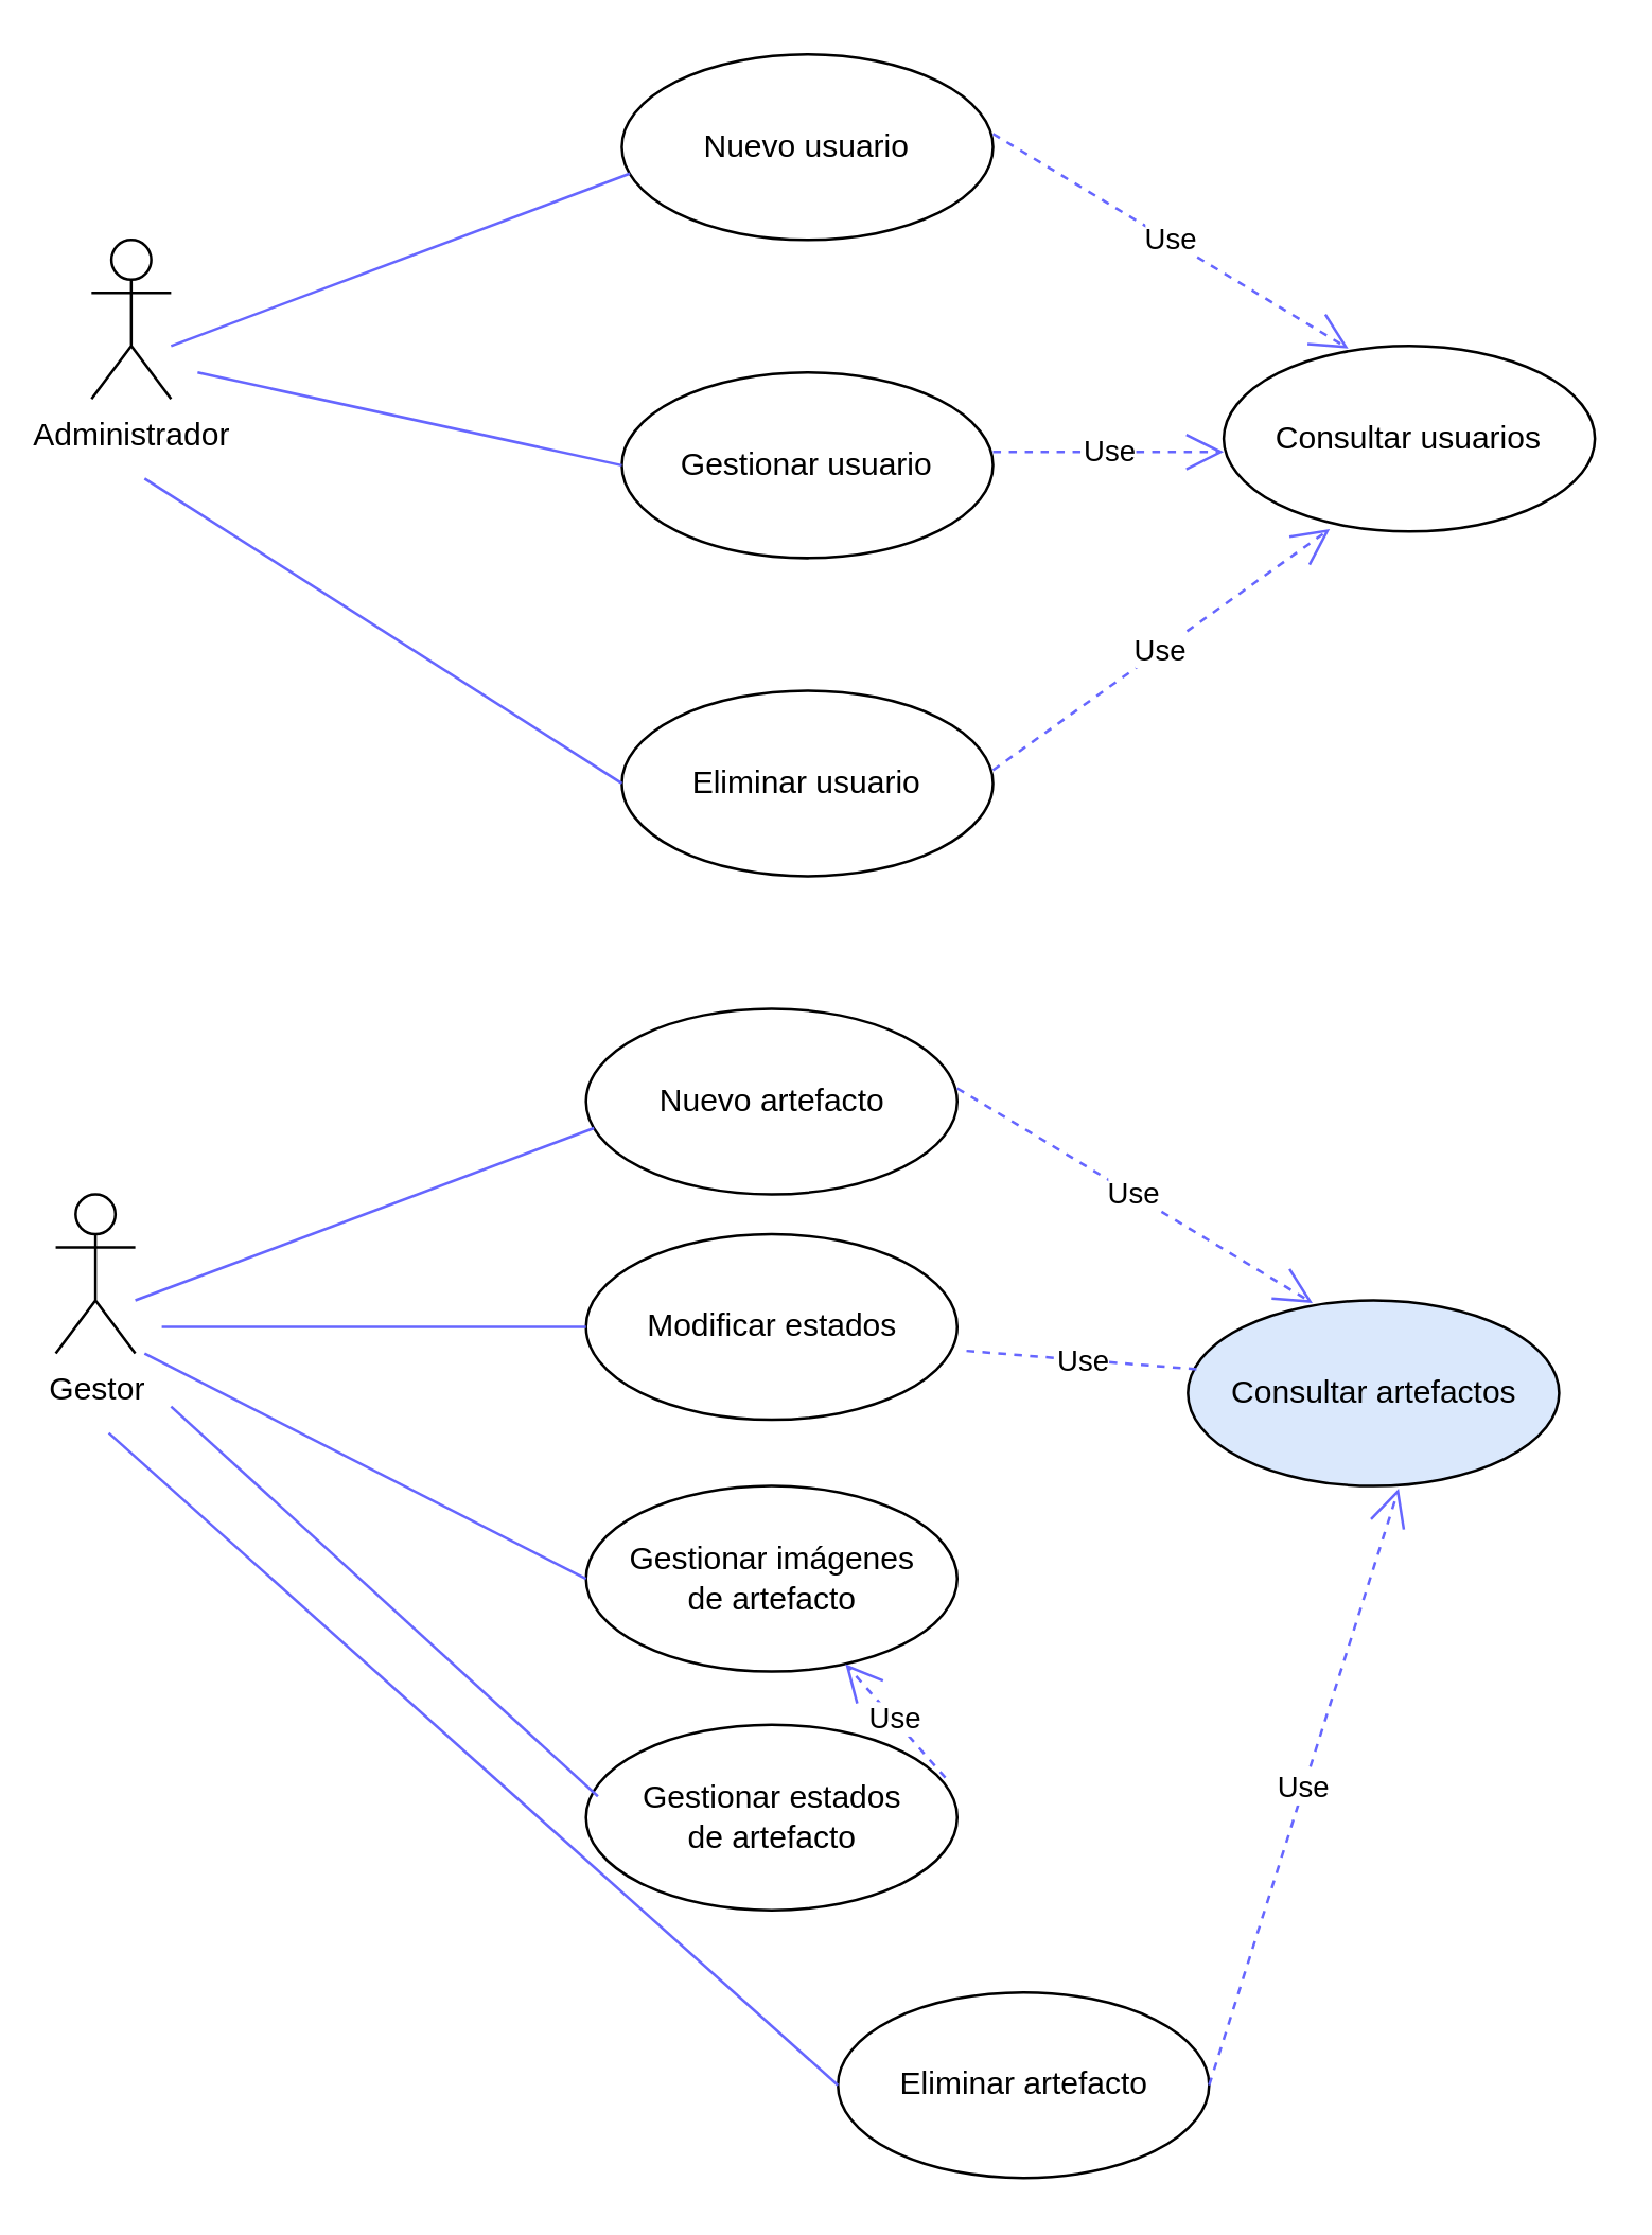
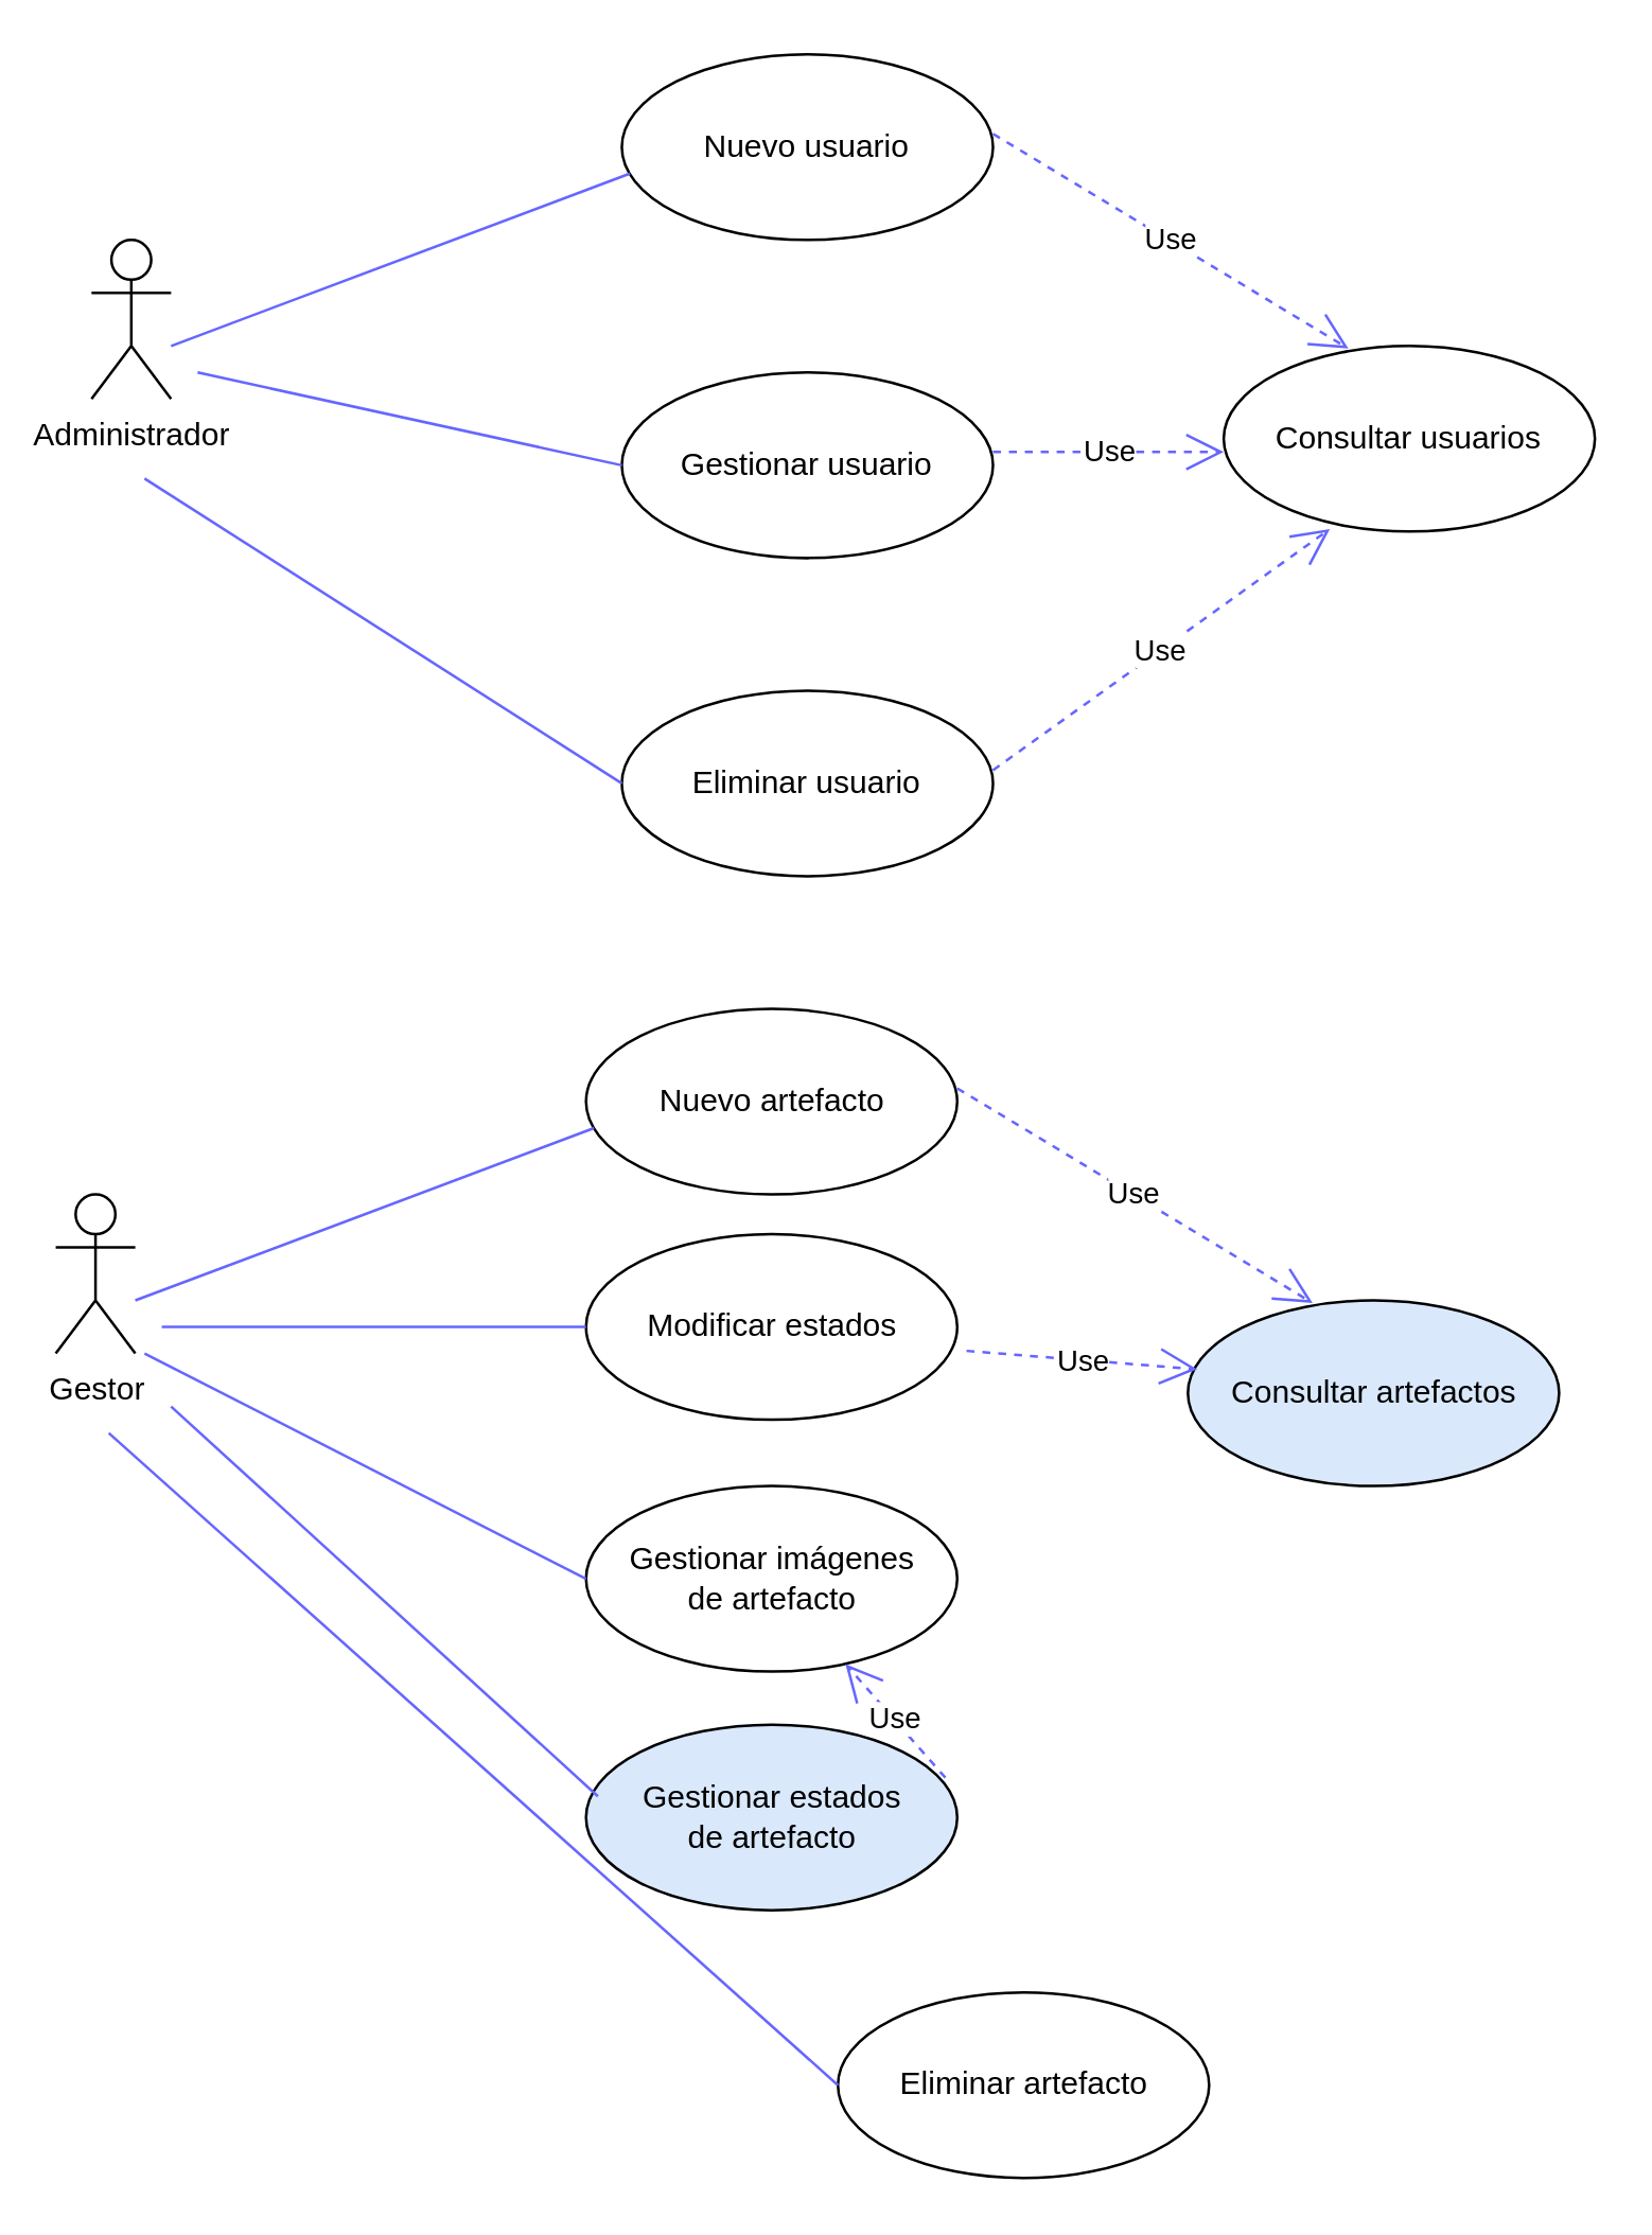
  <mxCell id="0" />
  <mxCell id="1" parent="0" />
  <mxCell id="2" value="Administrador" style="shape=umlActor;verticalLabelPosition=bottom;labelBackgroundColor=#ffffff;verticalAlign=top;html=1;shadow=0;" parent="1" vertex="1"><mxGeometry x="34" y="90" width="30" height="60" as="geometry" /></mxCell>
  <mxCell id="3" value="Nuevo usuario" style="ellipse;whiteSpace=wrap;html=1;shadow=0;" parent="1" vertex="1"><mxGeometry x="234" y="20" width="140" height="70" as="geometry" /></mxCell>
  <mxCell id="4" value="Gestionar usuario" style="ellipse;whiteSpace=wrap;html=1;shadow=0;" parent="1" vertex="1"><mxGeometry x="234" y="140" width="140" height="70" as="geometry" /></mxCell>
  <mxCell id="5" value="Eliminar usuario" style="ellipse;whiteSpace=wrap;html=1;shadow=0;" parent="1" vertex="1"><mxGeometry x="234" y="260" width="140" height="70" as="geometry" /></mxCell>
  <mxCell id="6" value="Consultar usuarios" style="ellipse;whiteSpace=wrap;html=1;shadow=0;" parent="1" vertex="1"><mxGeometry x="461" y="130" width="140" height="70" as="geometry" /></mxCell>
  <mxCell id="7" value="" style="endArrow=none;html=1;strokeColor=#6666FF;" parent="1" edge="1"><mxGeometry relative="1" as="geometry"><mxPoint x="64" y="130" as="sourcePoint" /><mxPoint x="237" y="65" as="targetPoint" /></mxGeometry></mxCell>
  <mxCell id="8" value="" style="endArrow=none;html=1;strokeColor=#6666FF;entryX=0;entryY=0.5;entryDx=0;entryDy=0;" parent="1" target="4" edge="1"><mxGeometry relative="1" as="geometry"><mxPoint x="74" y="140" as="sourcePoint" /><mxPoint x="247" y="75" as="targetPoint" /></mxGeometry></mxCell>
  <mxCell id="9" value="" style="endArrow=none;html=1;strokeColor=#6666FF;entryX=0;entryY=0.5;entryDx=0;entryDy=0;" parent="1" target="5" edge="1"><mxGeometry relative="1" as="geometry"><mxPoint x="54" y="180" as="sourcePoint" /><mxPoint x="217" y="175" as="targetPoint" /></mxGeometry></mxCell>
  <mxCell id="10" value="Use" style="endArrow=open;endSize=12;dashed=1;html=1;strokeColor=#6666FF;entryX=0.336;entryY=0.014;entryDx=0;entryDy=0;entryPerimeter=0;" parent="1" target="6" edge="1"><mxGeometry width="160" relative="1" as="geometry"><mxPoint x="374" y="50" as="sourcePoint" /><mxPoint x="534" y="50" as="targetPoint" /></mxGeometry></mxCell>
  <mxCell id="11" value="Use" style="endArrow=open;endSize=12;dashed=1;html=1;strokeColor=#6666FF;" parent="1" edge="1"><mxGeometry width="160" relative="1" as="geometry"><mxPoint x="374" y="170" as="sourcePoint" /><mxPoint x="461" y="170" as="targetPoint" /></mxGeometry></mxCell>
  <mxCell id="12" value="Use" style="endArrow=open;endSize=12;dashed=1;html=1;strokeColor=#6666FF;entryX=0.286;entryY=0.986;entryDx=0;entryDy=0;entryPerimeter=0;" parent="1" target="6" edge="1"><mxGeometry width="160" relative="1" as="geometry"><mxPoint x="374" y="290" as="sourcePoint" /><mxPoint x="504" y="190" as="targetPoint" /></mxGeometry></mxCell>
  <mxCell id="13" value="Gestor" style="shape=umlActor;verticalLabelPosition=bottom;labelBackgroundColor=#ffffff;verticalAlign=top;html=1;shadow=0;" vertex="1" parent="1"><mxGeometry x="20.5" y="450" width="30" height="60" as="geometry" /></mxCell>
  <mxCell id="14" value="Nuevo artefacto" style="ellipse;whiteSpace=wrap;html=1;shadow=0;" vertex="1" parent="1"><mxGeometry x="220.5" y="380" width="140" height="70" as="geometry" /></mxCell>
  <mxCell id="15" value="Modificar estados" style="ellipse;whiteSpace=wrap;html=1;shadow=0;" vertex="1" parent="1"><mxGeometry x="220.5" y="465" width="140" height="70" as="geometry" /></mxCell>
  <mxCell id="16" value="Eliminar artefacto" style="ellipse;whiteSpace=wrap;html=1;shadow=0;" vertex="1" parent="1"><mxGeometry x="315.5" y="751" width="140" height="70" as="geometry" /></mxCell>
  <mxCell id="17" value="Consultar artefactos" style="ellipse;whiteSpace=wrap;html=1;shadow=0;fillColor=#dae8fc;" vertex="1" parent="1"><mxGeometry x="447.5" y="490" width="140" height="70" as="geometry" /></mxCell>
  <mxCell id="18" value="" style="endArrow=none;html=1;strokeColor=#6666FF;" edge="1" parent="1"><mxGeometry relative="1" as="geometry"><mxPoint x="50.5" y="490" as="sourcePoint" /><mxPoint x="223.5" y="425" as="targetPoint" /></mxGeometry></mxCell>
  <mxCell id="19" value="" style="endArrow=none;html=1;strokeColor=#6666FF;entryX=0;entryY=0.5;entryDx=0;entryDy=0;" edge="1" parent="1" target="15"><mxGeometry relative="1" as="geometry"><mxPoint x="60.5" y="500" as="sourcePoint" /><mxPoint x="233.5" y="435" as="targetPoint" /></mxGeometry></mxCell>
  <mxCell id="20" value="" style="endArrow=none;html=1;strokeColor=#6666FF;entryX=0;entryY=0.5;entryDx=0;entryDy=0;" edge="1" parent="1" target="16"><mxGeometry relative="1" as="geometry"><mxPoint x="40.5" y="540" as="sourcePoint" /><mxPoint x="203.5" y="535" as="targetPoint" /></mxGeometry></mxCell>
  <mxCell id="21" value="Use" style="endArrow=open;endSize=12;dashed=1;html=1;strokeColor=#6666FF;entryX=0.336;entryY=0.014;entryDx=0;entryDy=0;entryPerimeter=0;" edge="1" parent="1" target="17"><mxGeometry width="160" relative="1" as="geometry"><mxPoint x="360.5" y="410" as="sourcePoint" /><mxPoint x="520.5" y="410" as="targetPoint" /></mxGeometry></mxCell>
- <mxCell id="22" value="Use" style="endArrow=none;endSize=12;dashed=1;html=1;strokeColor=#6666FF;exitX=1.025;exitY=0.629;exitDx=0;exitDy=0;exitPerimeter=0;entryX=0.025;entryY=0.371;entryDx=0;entryDy=0;entryPerimeter=0;" edge="1" parent="1" source="15" target="17"><mxGeometry width="160" relative="1" as="geometry"><mxPoint x="360.5" y="530" as="sourcePoint" /><mxPoint x="447.5" y="530" as="targetPoint" /></mxGeometry></mxCell>
- <mxCell id="23" value="Use" style="endArrow=open;endSize=12;dashed=1;html=1;strokeColor=#6666FF;entryX=0.568;entryY=1.014;entryDx=0;entryDy=0;entryPerimeter=0;exitX=1;exitY=0.5;exitDx=0;exitDy=0;" edge="1" parent="1" target="17" source="16"><mxGeometry width="160" relative="1" as="geometry"><mxPoint x="360.5" y="650" as="sourcePoint" /><mxPoint x="490.5" y="550" as="targetPoint" /></mxGeometry></mxCell>
+ <mxCell id="22" value="Use" style="endArrow=open;endSize=12;dashed=1;html=1;strokeColor=#6666FF;exitX=1.025;exitY=0.629;exitDx=0;exitDy=0;exitPerimeter=0;entryX=0.025;entryY=0.371;entryDx=0;entryDy=0;entryPerimeter=0;" edge="1" parent="1" source="15" target="17"><mxGeometry width="160" relative="1" as="geometry"><mxPoint x="360.5" y="530" as="sourcePoint" /><mxPoint x="447.5" y="530" as="targetPoint" /></mxGeometry></mxCell>
  <mxCell id="24" value="&lt;div&gt;Gestionar imágenes&lt;/div&gt;&lt;div&gt;de artefacto&lt;br&gt;&lt;/div&gt;" style="ellipse;whiteSpace=wrap;html=1;shadow=0;" vertex="1" parent="1"><mxGeometry x="220.5" y="560" width="140" height="70" as="geometry" /></mxCell>
  <mxCell id="25" value="" style="endArrow=none;html=1;strokeColor=#6666FF;entryX=0;entryY=0.5;entryDx=0;entryDy=0;" edge="1" parent="1" target="24"><mxGeometry relative="1" as="geometry"><mxPoint x="54" y="510" as="sourcePoint" /><mxPoint x="231" y="510" as="targetPoint" /></mxGeometry></mxCell>
- <mxCell id="26" value="&lt;div&gt;Gestionar estados&lt;/div&gt;&lt;div&gt; de artefacto&lt;br&gt;&lt;/div&gt;" style="ellipse;whiteSpace=wrap;html=1;shadow=0;" vertex="1" parent="1"><mxGeometry x="220.5" y="650" width="140" height="70" as="geometry" /></mxCell>
+ <mxCell id="26" value="&lt;div&gt;Gestionar estados&lt;/div&gt;&lt;div&gt; de artefacto&lt;br&gt;&lt;/div&gt;" style="ellipse;whiteSpace=wrap;html=1;shadow=0;fillColor=#dae8fc;" vertex="1" parent="1"><mxGeometry x="220.5" y="650" width="140" height="70" as="geometry" /></mxCell>
  <mxCell id="27" value="Use" style="endArrow=open;endSize=12;dashed=1;html=1;strokeColor=#6666FF;exitX=0.968;exitY=0.286;exitDx=0;exitDy=0;exitPerimeter=0;" edge="1" parent="1" source="26" target="24"><mxGeometry width="160" relative="1" as="geometry"><mxPoint x="360.5" y="685" as="sourcePoint" /><mxPoint x="520.5" y="685" as="targetPoint" /></mxGeometry></mxCell>
  <mxCell id="28" value="" style="endArrow=none;html=1;strokeColor=#6666FF;entryX=0.032;entryY=0.386;entryDx=0;entryDy=0;entryPerimeter=0;" edge="1" parent="1" target="26"><mxGeometry relative="1" as="geometry"><mxPoint x="64" y="530" as="sourcePoint" /><mxPoint x="231" y="610" as="targetPoint" /></mxGeometry></mxCell>
